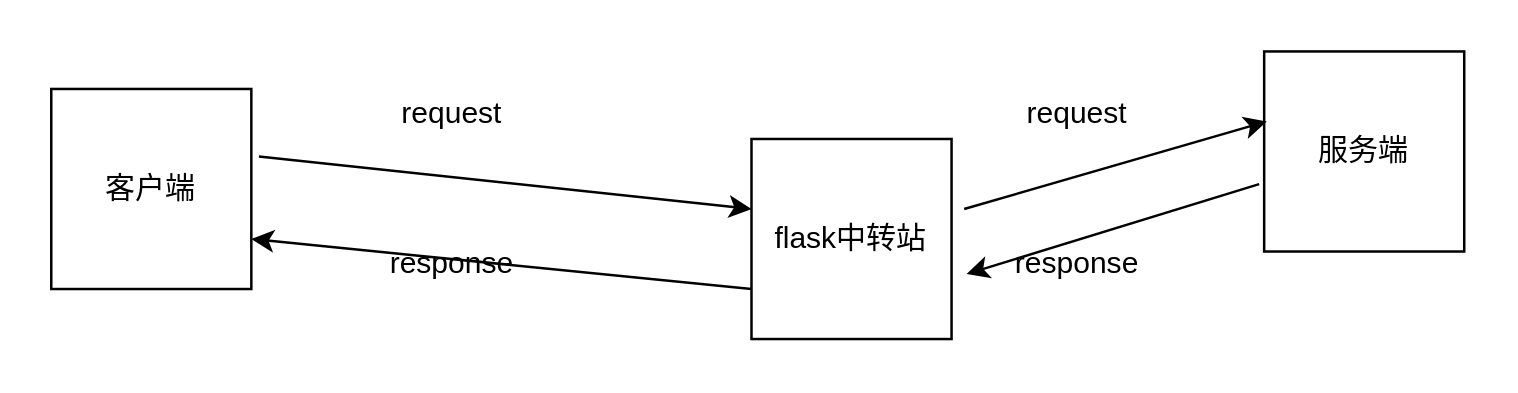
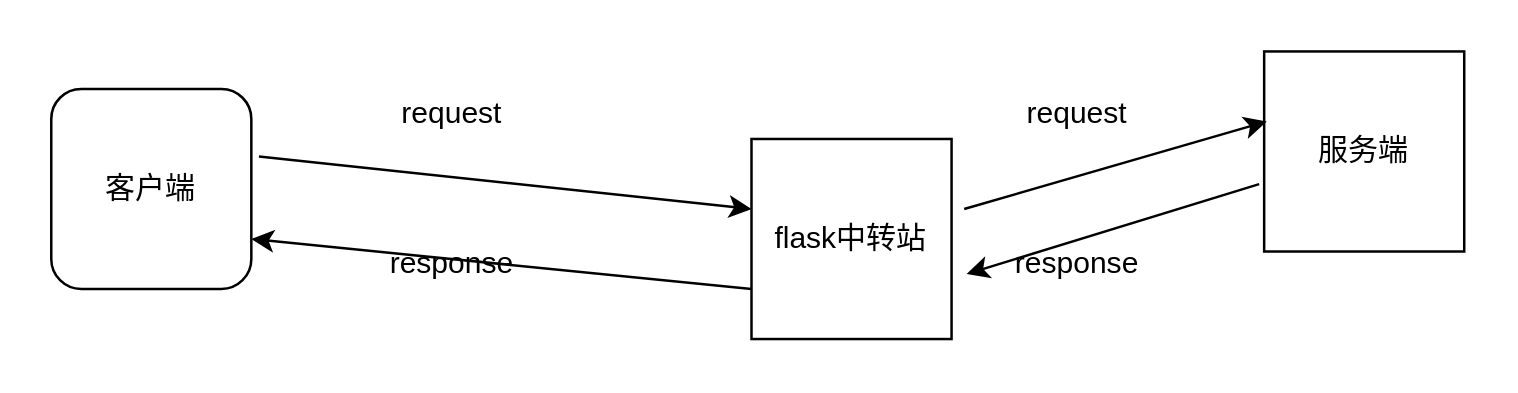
  <mxCell id="0" />
  <mxCell id="1" parent="0" />
- <mxCell id="2" value="客户端" style="whiteSpace=wrap;html=1;aspect=fixed;" vertex="1" parent="1"><mxGeometry x="20" y="35" width="80" height="80" as="geometry" /></mxCell>
+ <mxCell id="2" value="客户端" style="whiteSpace=wrap;html=1;aspect=fixed;rounded=1;" vertex="1" parent="1"><mxGeometry x="20" y="35" width="80" height="80" as="geometry" /></mxCell>
  <mxCell id="3" value="服务端" style="whiteSpace=wrap;html=1;aspect=fixed;" vertex="1" parent="1"><mxGeometry x="505" y="20" width="80" height="80" as="geometry" /></mxCell>
  <mxCell id="4" value="flask中转站&lt;br&gt;" style="whiteSpace=wrap;html=1;aspect=fixed;" vertex="1" parent="1"><mxGeometry x="300" y="55" width="80" height="80" as="geometry" /></mxCell>
  <mxCell id="5" value="" style="endArrow=classic;html=1;rounded=0;exitX=1.038;exitY=0.338;exitDx=0;exitDy=0;exitPerimeter=0;entryX=0;entryY=0.35;entryDx=0;entryDy=0;entryPerimeter=0;" edge="1" parent="1" source="2" target="4"><mxGeometry width="50" height="50" relative="1" as="geometry"><mxPoint x="320" y="165" as="sourcePoint" /><mxPoint x="370" y="115" as="targetPoint" /></mxGeometry></mxCell>
  <mxCell id="6" value="request" style="text;html=1;align=center;verticalAlign=middle;resizable=0;points=[];autosize=1;strokeColor=none;fillColor=none;" vertex="1" parent="1"><mxGeometry x="150" y="30" width="60" height="30" as="geometry" /></mxCell>
  <mxCell id="7" value="" style="endArrow=classic;html=1;rounded=0;entryX=0.013;entryY=0.35;entryDx=0;entryDy=0;entryPerimeter=0;exitX=1.063;exitY=0.35;exitDx=0;exitDy=0;exitPerimeter=0;" edge="1" parent="1" source="4" target="3"><mxGeometry width="50" height="50" relative="1" as="geometry"><mxPoint x="320" y="165" as="sourcePoint" /><mxPoint x="370" y="115" as="targetPoint" /></mxGeometry></mxCell>
  <mxCell id="8" value="request" style="text;html=1;align=center;verticalAlign=middle;resizable=0;points=[];autosize=1;strokeColor=none;fillColor=none;" vertex="1" parent="1"><mxGeometry x="400" y="30" width="60" height="30" as="geometry" /></mxCell>
  <mxCell id="9" value="" style="endArrow=classic;html=1;rounded=0;exitX=-0.025;exitY=0.663;exitDx=0;exitDy=0;exitPerimeter=0;entryX=1.075;entryY=0.675;entryDx=0;entryDy=0;entryPerimeter=0;" edge="1" parent="1" source="3" target="4"><mxGeometry width="50" height="50" relative="1" as="geometry"><mxPoint x="320" y="165" as="sourcePoint" /><mxPoint x="370" y="115" as="targetPoint" /></mxGeometry></mxCell>
  <mxCell id="10" value="response" style="text;html=1;align=center;verticalAlign=middle;resizable=0;points=[];autosize=1;strokeColor=none;fillColor=none;" vertex="1" parent="1"><mxGeometry x="395" y="90" width="70" height="30" as="geometry" /></mxCell>
  <mxCell id="11" value="" style="endArrow=classic;html=1;rounded=0;exitX=0;exitY=0.75;exitDx=0;exitDy=0;entryX=1;entryY=0.75;entryDx=0;entryDy=0;" edge="1" parent="1" source="4" target="2"><mxGeometry width="50" height="50" relative="1" as="geometry"><mxPoint x="320" y="165" as="sourcePoint" /><mxPoint x="370" y="115" as="targetPoint" /></mxGeometry></mxCell>
  <mxCell id="12" value="response" style="text;html=1;align=center;verticalAlign=middle;resizable=0;points=[];autosize=1;strokeColor=none;fillColor=none;" vertex="1" parent="1"><mxGeometry x="145" y="90" width="70" height="30" as="geometry" /></mxCell>
